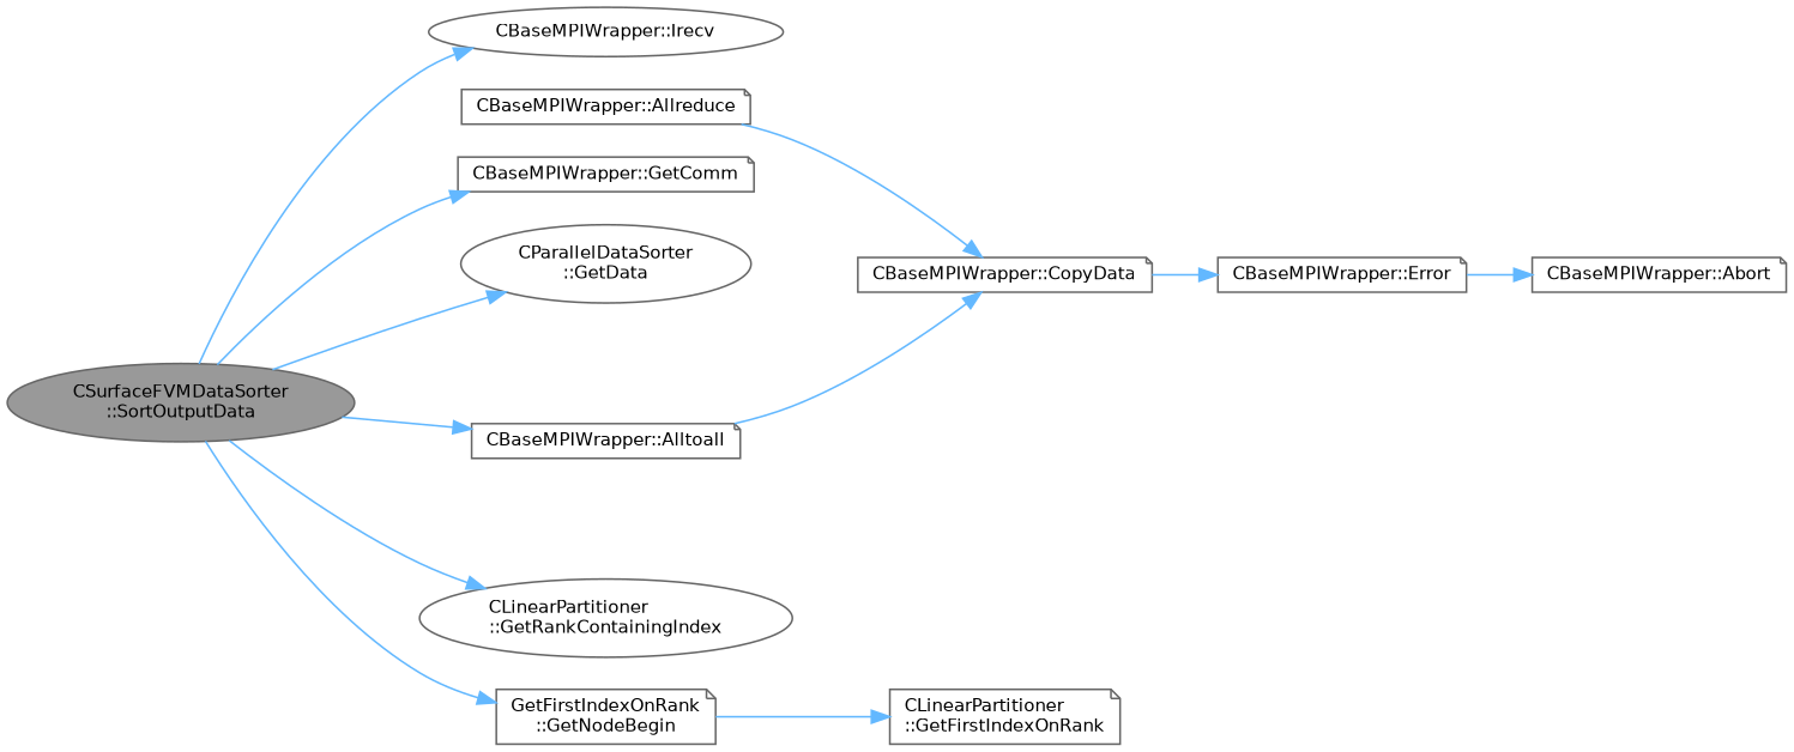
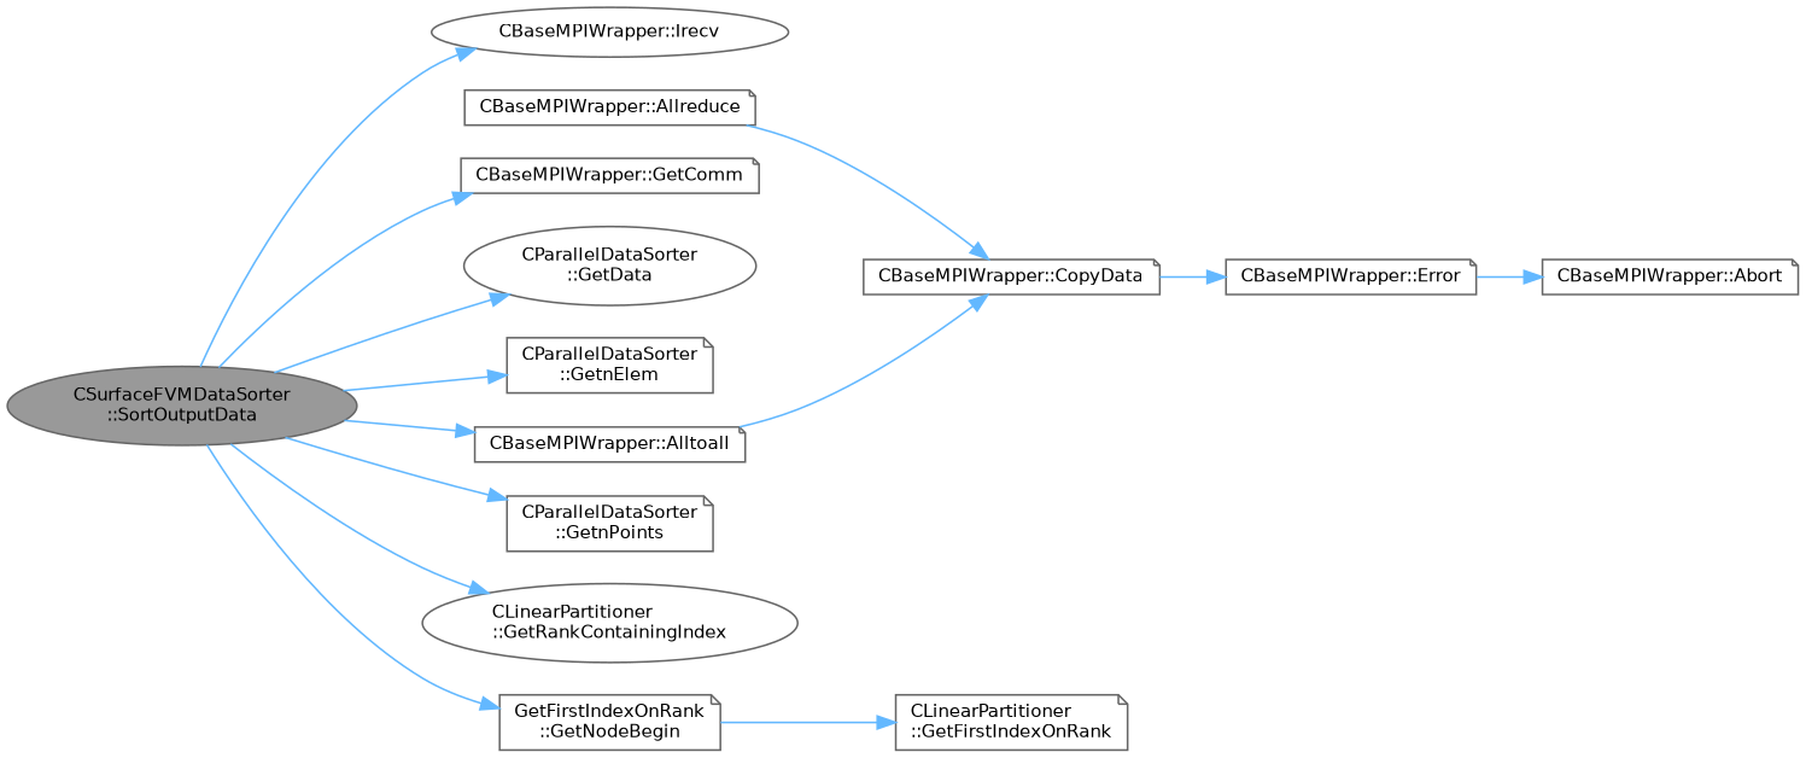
  digraph {
    rankdir=LR
    node [color=grey40 fillcolor=white fontname=Helvetica fontsize=10 shape=note style=filled]
    edge [color=steelblue1 fontname=Helvetica fontsize=10 labelfontname=Helvetica labelfontsize=10 style=solid]
    n1 [color=gray40 fillcolor=grey60 fontcolor=black height=0.2 label="CSurfaceFVMDataSorter\l::SortOutputData" shape=ellipse width=0.4]
    n2 [height=0.2 label="CBaseMPIWrapper::Alltoall" width=0.4]
    n3 [height=0.2 label="CBaseMPIWrapper::GetComm" width=0.4]
    n4 [height=0.2 label="CParallelDataSorter\l::GetData" shape=ellipse width=0.4]
+   n5 [height=0.2 label="CParallelDataSorter\l::GetnElem" width=0.4]
    n6 [height=0.2 label="GetFirstIndexOnRank\l::GetNodeBegin" width=0.4]
+   n7 [height=0.2 label="CParallelDataSorter\l::GetnPoints" width=0.4]
    n8 [height=0.2 label="CLinearPartitioner\l::GetRankContainingIndex" shape=ellipse width=0.4]
    n9 [height=0.2 label="CBaseMPIWrapper::Irecv" shape=ellipse width=0.4]
    n10 [height=0.2 label="CBaseMPIWrapper::Allreduce" width=0.4]
    n11 [height=0.2 label="CBaseMPIWrapper::CopyData" width=0.4]
    n12 [height=0.2 label="CLinearPartitioner\l::GetFirstIndexOnRank" width=0.4]
    n13 [height=0.2 label="CBaseMPIWrapper::Error" width=0.4]
    n14 [height=0.2 label="CBaseMPIWrapper::Abort" width=0.4]
    n1 -> n2
    n1 -> n3
    n1 -> n4
+   n1 -> n5
    n1 -> n6
+   n1 -> n7
    n1 -> n8
    n1 -> n9
    n2 -> n11
    n6 -> n12
    n10 -> n11
    n11 -> n13
    n13 -> n14
  }
